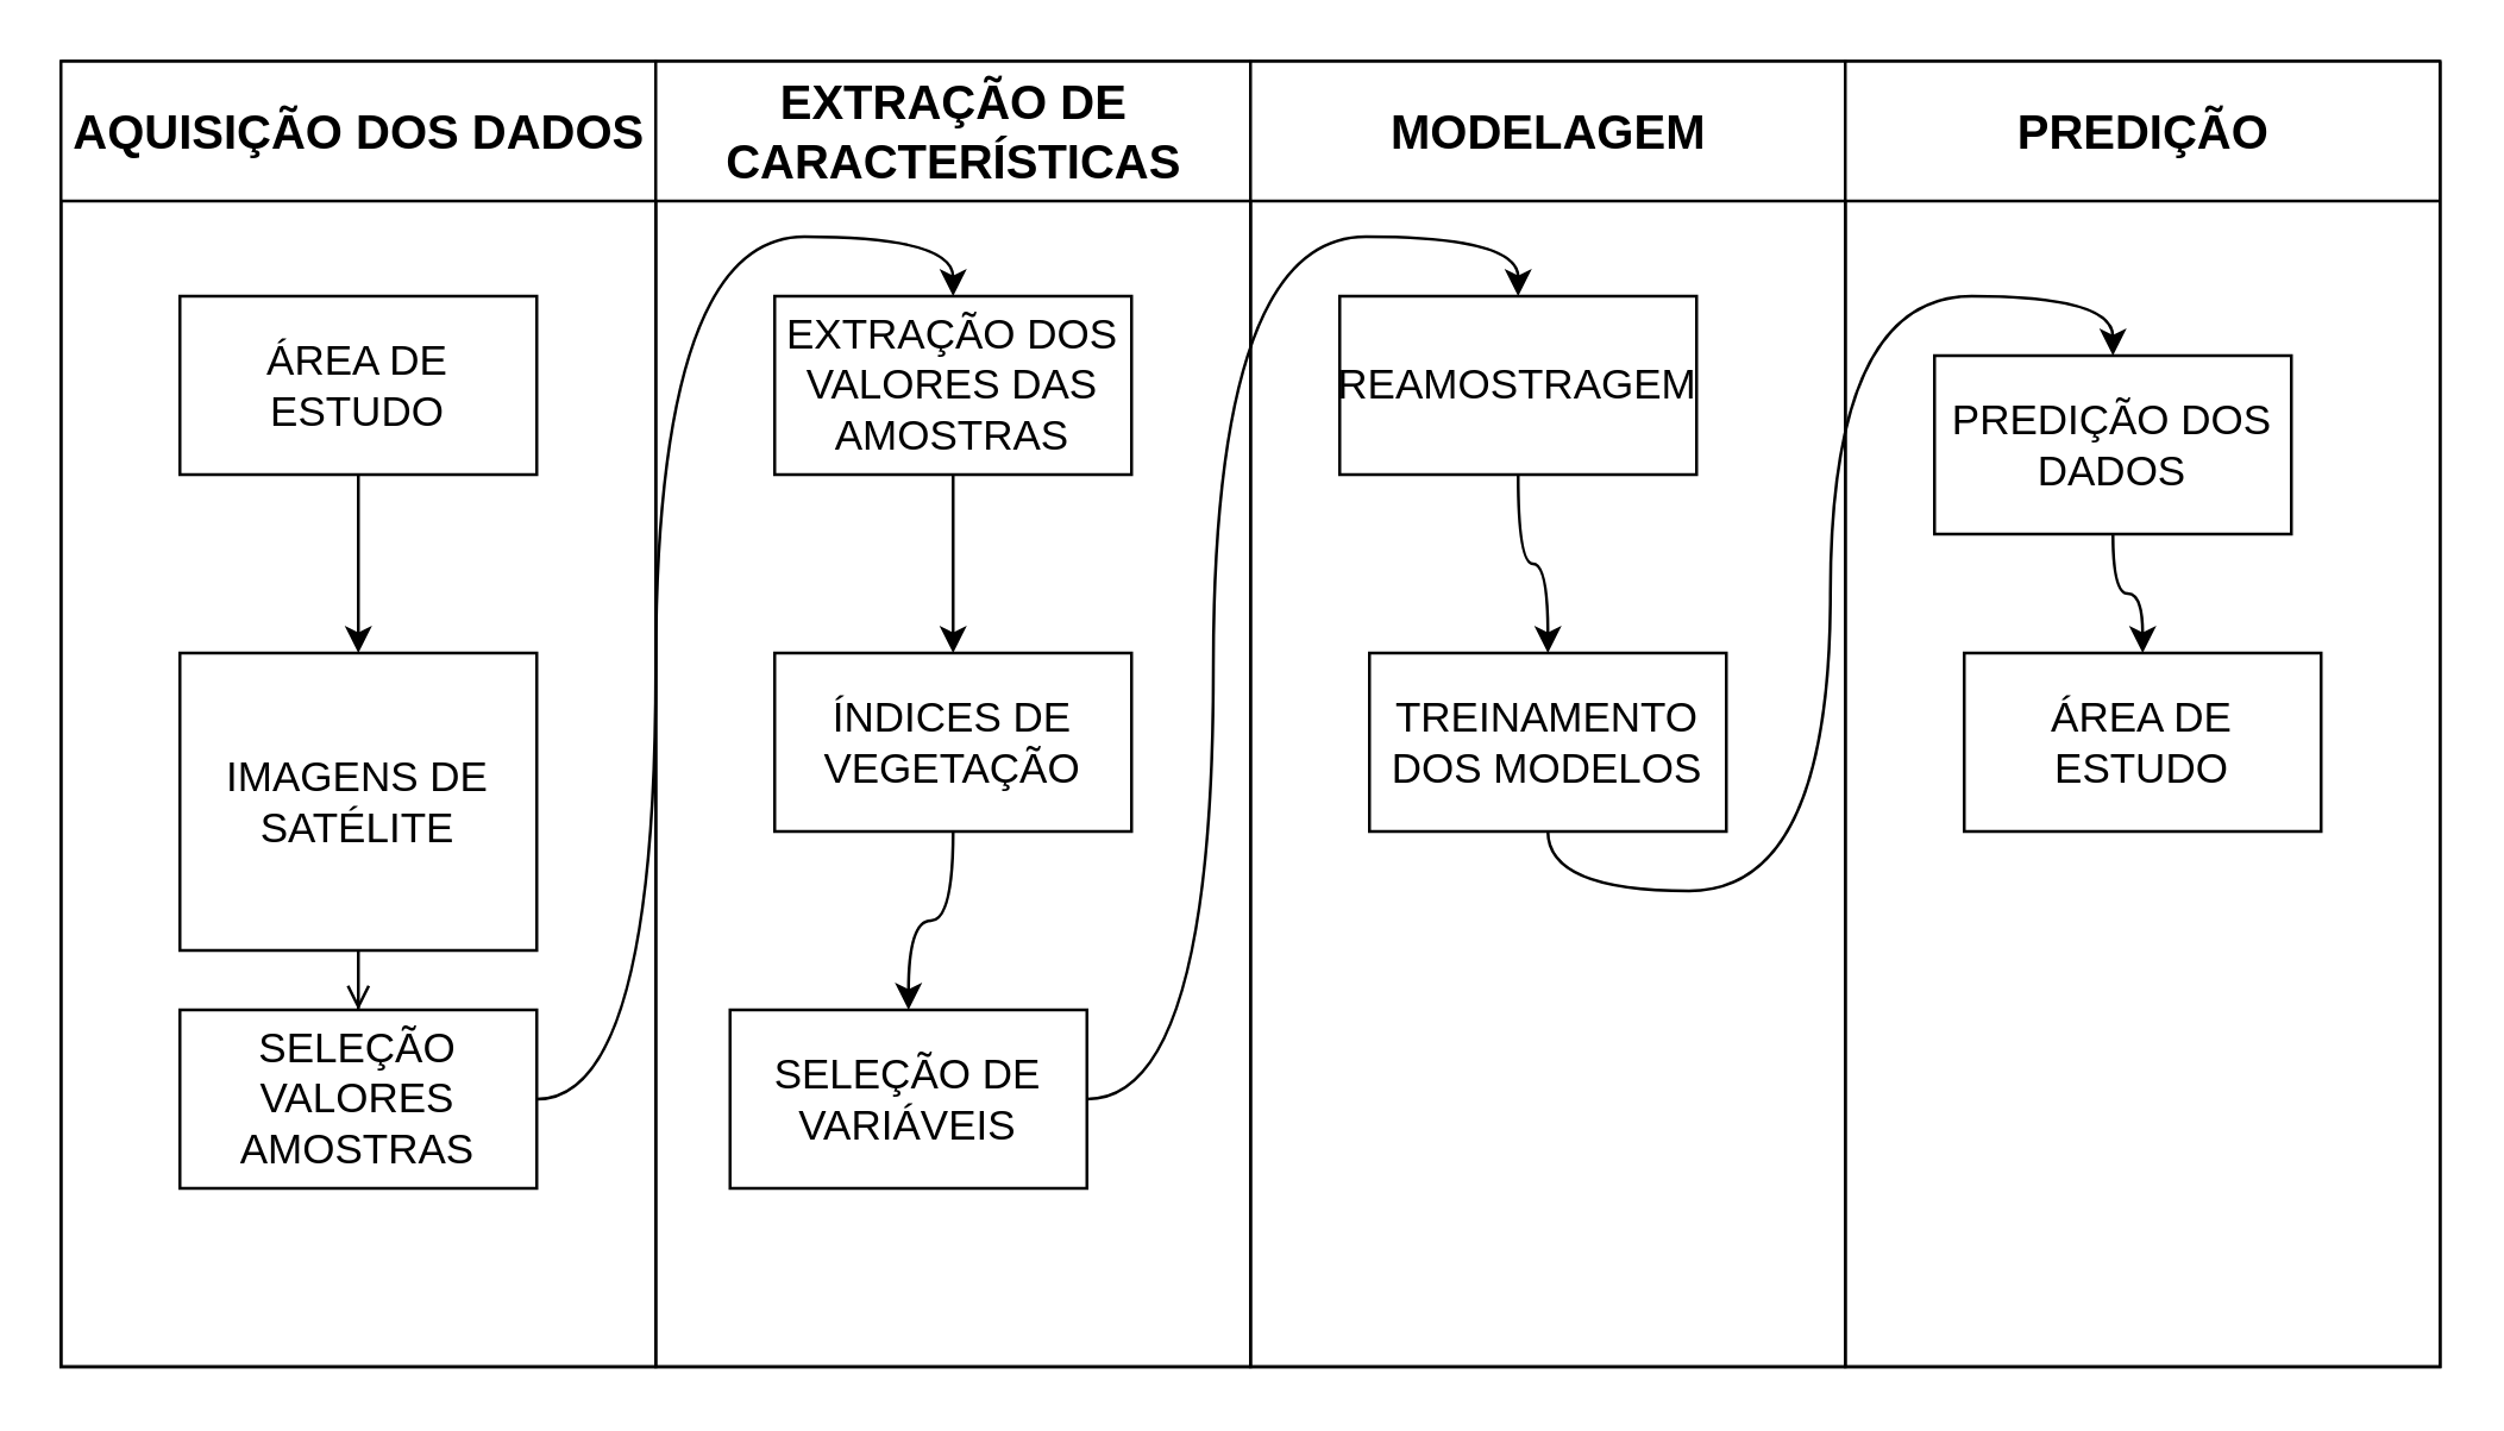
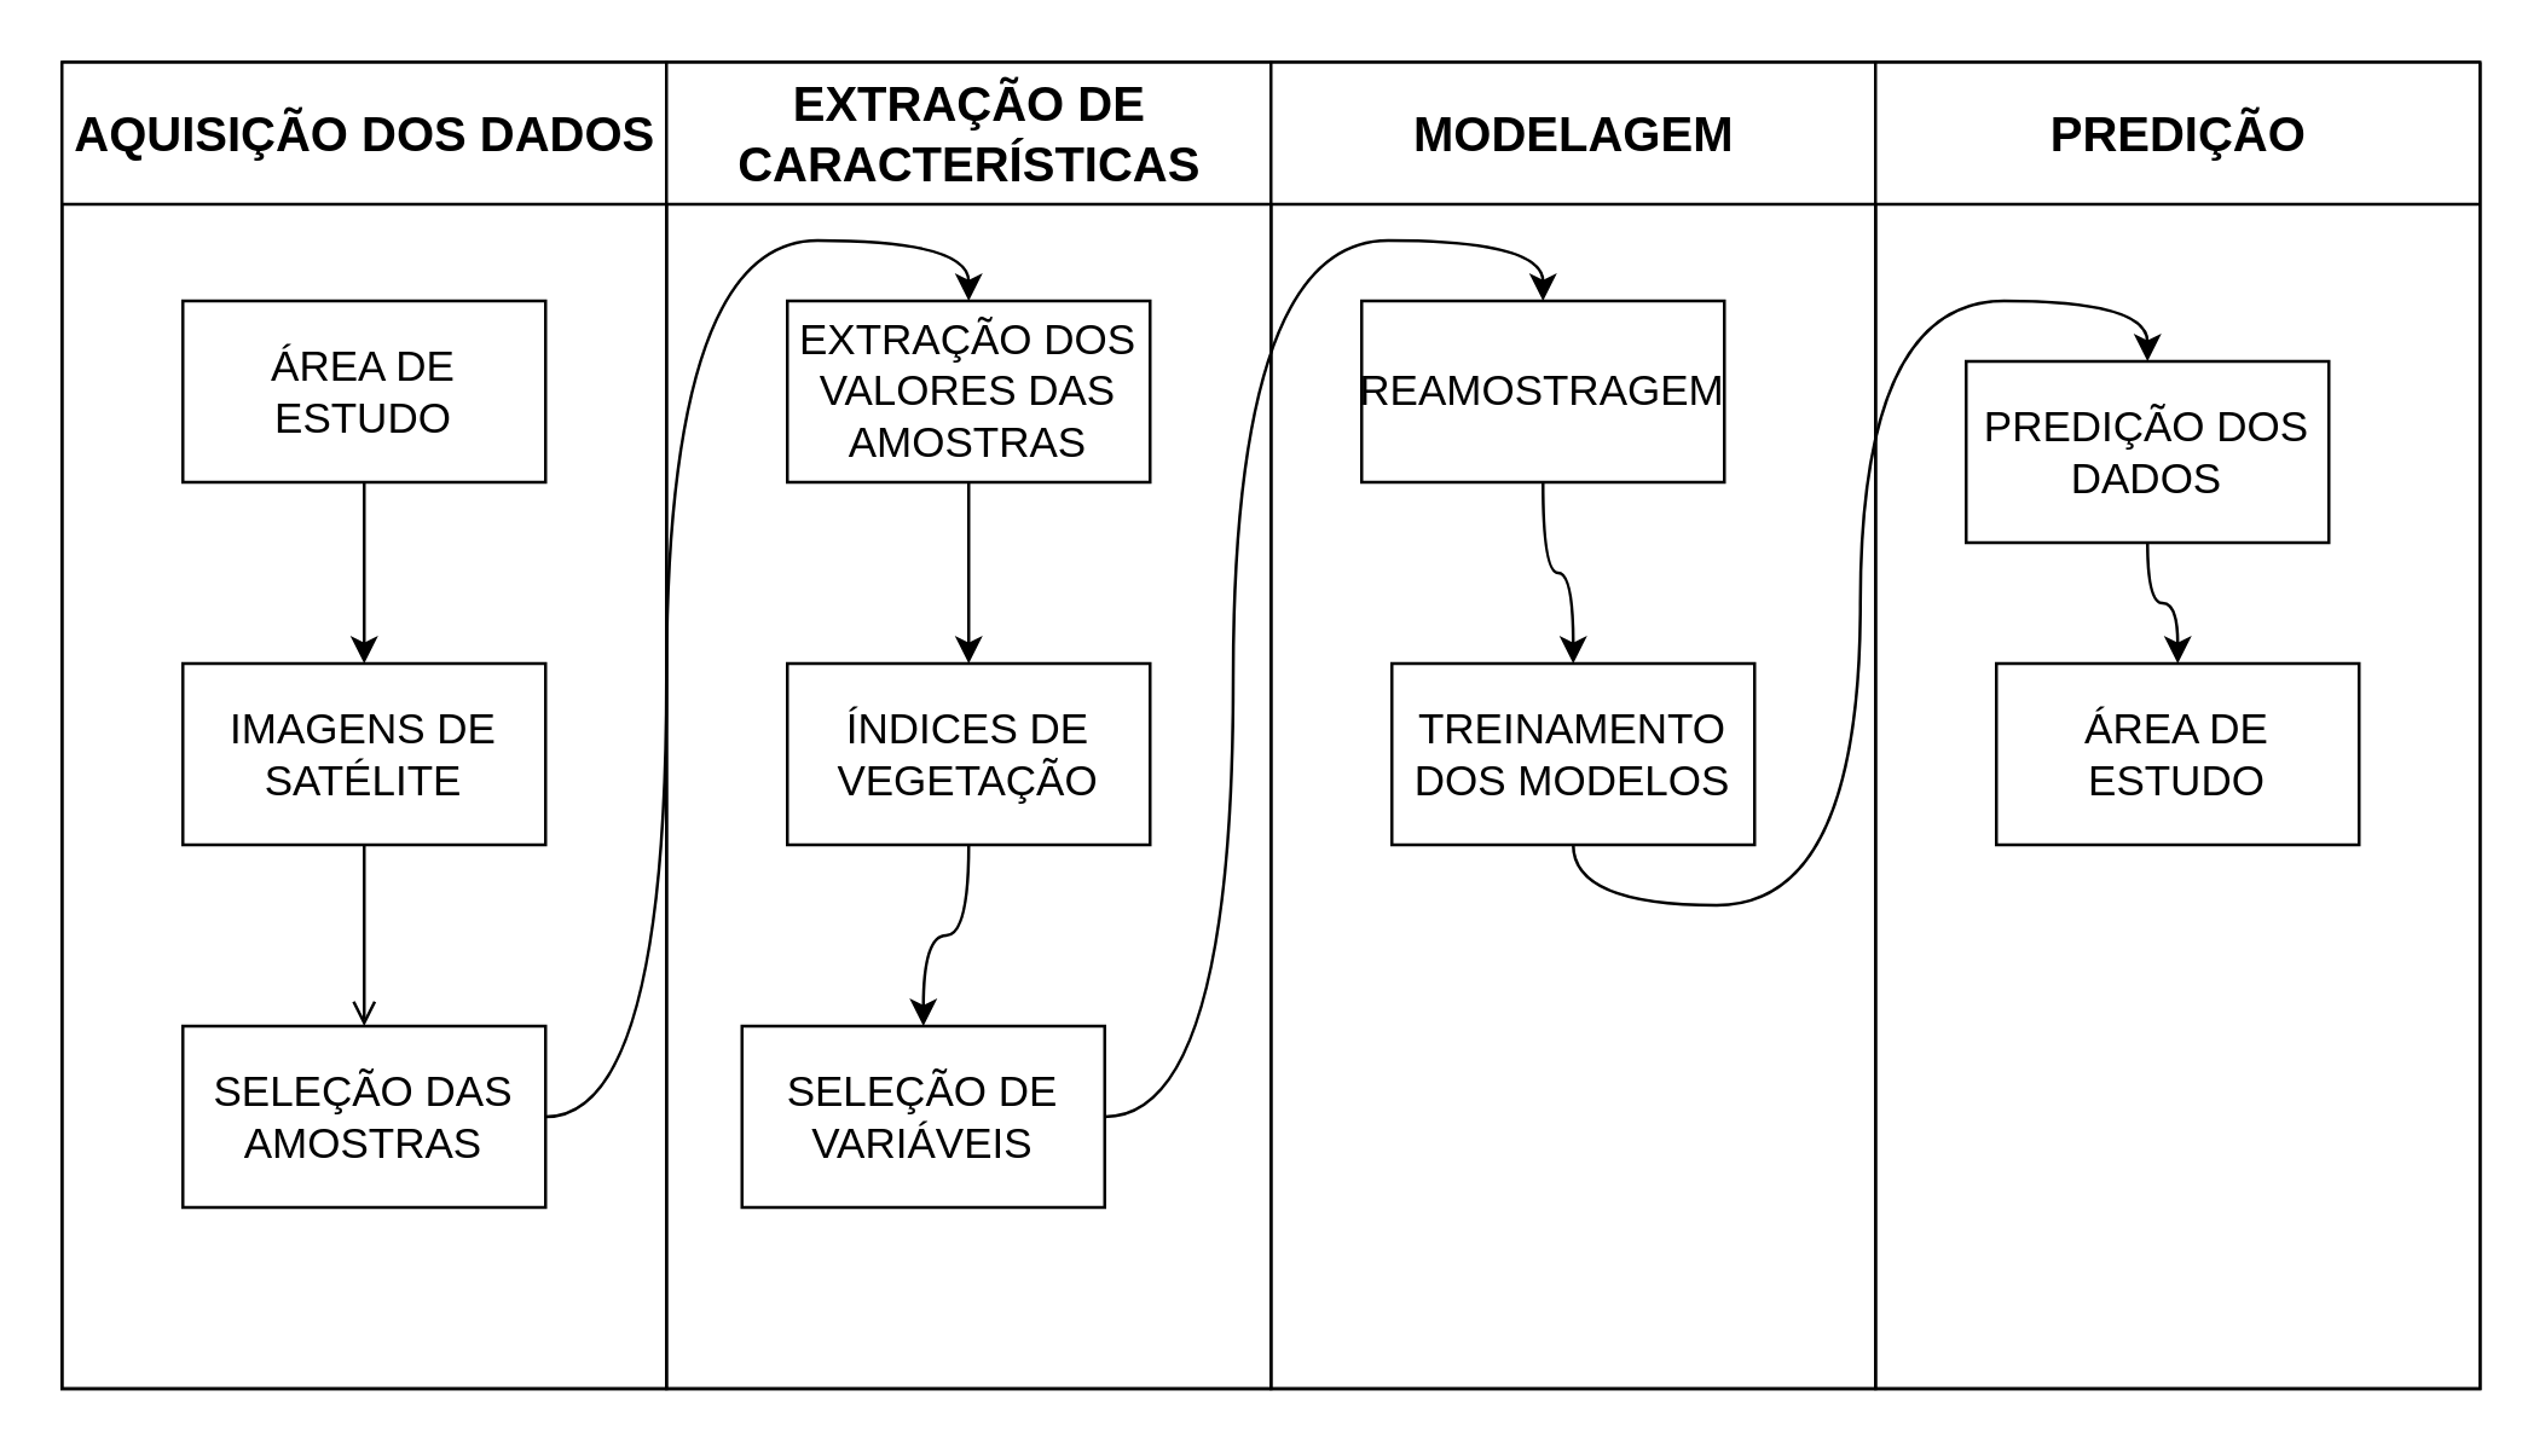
  <mxCell id="0" />
  <mxCell id="1" parent="0" />
  <mxCell id="2" value="" style="swimlane;html=1;childLayout=stackLayout;startSize=0;rounded=0;shadow=0;labelBackgroundColor=none;strokeWidth=1;fontFamily=Verdana;fontSize=8;align=center;" parent="1" vertex="1"><mxGeometry x="20" y="20" width="800" height="439" as="geometry"><mxRectangle x="70" y="40" width="50" height="20" as="alternateBounds" /></mxGeometry></mxCell>
  <mxCell id="3" style="edgeStyle=orthogonalEdgeStyle;rounded=1;html=1;labelBackgroundColor=none;startArrow=none;startFill=0;startSize=5;endArrow=classicThin;endFill=1;endSize=5;jettySize=auto;orthogonalLoop=1;strokeWidth=1;fontFamily=Verdana;fontSize=8" parent="2" edge="1"><mxGeometry relative="1" as="geometry"><mxPoint x="520" y="270" as="sourcePoint" /></mxGeometry></mxCell>
  <mxCell id="4" value="&lt;font style=&quot;font-size: 16px&quot;&gt;AQUISIÇÃO DOS DADOS&lt;/font&gt;" style="swimlane;html=1;startSize=47;" parent="2" vertex="1"><mxGeometry width="200" height="439" as="geometry" /></mxCell>
  <mxCell id="5" style="edgeStyle=orthogonalEdgeStyle;rounded=0;orthogonalLoop=1;jettySize=auto;html=1;" edge="1" parent="4" source="6" target="8"><mxGeometry relative="1" as="geometry" /></mxCell>
  <mxCell id="6" value="&lt;div style=&quot;font-size: 14px&quot;&gt;&lt;font style=&quot;font-size: 14px&quot;&gt;ÁREA DE &lt;br&gt;&lt;/font&gt;&lt;/div&gt;&lt;div style=&quot;font-size: 14px&quot;&gt;&lt;font style=&quot;font-size: 14px&quot;&gt;ESTUDO&lt;/font&gt;&lt;/div&gt;" style="rounded=0;whiteSpace=wrap;html=1;" vertex="1" parent="4"><mxGeometry x="40" y="79" width="120" height="60" as="geometry" /></mxCell>
  <mxCell id="7" style="edgeStyle=orthogonalEdgeStyle;rounded=0;orthogonalLoop=1;jettySize=auto;html=1;entryX=0.5;entryY=0;entryDx=0;entryDy=0;endArrow=open;" edge="1" parent="4" source="8" target="9"><mxGeometry relative="1" as="geometry" /></mxCell>
- <mxCell id="8" value="&lt;font style=&quot;font-size: 14px&quot;&gt;IMAGENS DE SATÉLITE&lt;/font&gt;" style="rounded=0;whiteSpace=wrap;html=1;" vertex="1" parent="4"><mxGeometry x="40" y="199" width="120" height="100" as="geometry" /></mxCell>
- <mxCell id="9" value="&lt;font style=&quot;font-size: 14px&quot;&gt;SELEÇÃO VALORES AMOSTRAS&lt;/font&gt;" style="rounded=0;whiteSpace=wrap;html=1;" vertex="1" parent="4"><mxGeometry x="40" y="319" width="120" height="60" as="geometry" /></mxCell>
+ <mxCell id="8" value="&lt;font style=&quot;font-size: 14px&quot;&gt;IMAGENS DE SATÉLITE&lt;/font&gt;" style="rounded=0;whiteSpace=wrap;html=1;" vertex="1" parent="4"><mxGeometry x="40" y="199" width="120" height="60" as="geometry" /></mxCell>
+ <mxCell id="9" value="&lt;font style=&quot;font-size: 14px&quot;&gt;SELEÇÃO DAS AMOSTRAS&lt;/font&gt;" style="rounded=0;whiteSpace=wrap;html=1;" vertex="1" parent="4"><mxGeometry x="40" y="319" width="120" height="60" as="geometry" /></mxCell>
  <mxCell id="10" value="&lt;div style=&quot;font-size: 16px&quot;&gt;&lt;font style=&quot;font-size: 16px&quot;&gt;EXTRAÇÃO DE &lt;br&gt;&lt;/font&gt;&lt;/div&gt;&lt;div style=&quot;font-size: 16px&quot;&gt;&lt;font style=&quot;font-size: 16px&quot;&gt;CARACTERÍSTICAS&lt;/font&gt;&lt;/div&gt;" style="swimlane;html=1;startSize=47;" parent="2" vertex="1"><mxGeometry x="200" width="200" height="439" as="geometry" /></mxCell>
  <mxCell id="11" style="edgeStyle=orthogonalEdgeStyle;curved=1;rounded=0;orthogonalLoop=1;jettySize=auto;html=1;entryX=0.5;entryY=0;entryDx=0;entryDy=0;" edge="1" parent="10" source="12" target="14"><mxGeometry relative="1" as="geometry" /></mxCell>
  <mxCell id="12" value="&lt;font style=&quot;font-size: 14px&quot;&gt;EXTRAÇÃO DOS VALORES DAS AMOSTRAS&lt;/font&gt;" style="rounded=0;whiteSpace=wrap;html=1;" vertex="1" parent="10"><mxGeometry x="40" y="79" width="120" height="60" as="geometry" /></mxCell>
  <mxCell id="13" style="edgeStyle=orthogonalEdgeStyle;curved=1;rounded=0;orthogonalLoop=1;jettySize=auto;html=1;entryX=0.5;entryY=0;entryDx=0;entryDy=0;" edge="1" parent="10" source="14" target="15"><mxGeometry relative="1" as="geometry" /></mxCell>
  <mxCell id="14" value="&lt;font style=&quot;font-size: 14px&quot;&gt;ÍNDICES DE VEGETAÇÃO&lt;/font&gt;" style="rounded=0;whiteSpace=wrap;html=1;" vertex="1" parent="10"><mxGeometry x="40" y="199" width="120" height="60" as="geometry" /></mxCell>
  <mxCell id="15" value="&lt;div style=&quot;font-size: 14px&quot;&gt;&lt;font style=&quot;font-size: 14px&quot;&gt;SELEÇÃO DE VARIÁVEIS&lt;br&gt;&lt;/font&gt;&lt;/div&gt;" style="rounded=0;whiteSpace=wrap;html=1;" vertex="1" parent="10"><mxGeometry x="25" y="319" width="120" height="60" as="geometry" /></mxCell>
  <mxCell id="16" value="&lt;font style=&quot;font-size: 16px&quot;&gt;MODELAGEM&lt;/font&gt;" style="swimlane;html=1;startSize=47;" parent="2" vertex="1"><mxGeometry x="400" width="200" height="439" as="geometry" /></mxCell>
  <mxCell id="17" style="edgeStyle=orthogonalEdgeStyle;rounded=1;html=1;labelBackgroundColor=none;startArrow=none;startFill=0;startSize=5;endArrow=classicThin;endFill=1;endSize=5;jettySize=auto;orthogonalLoop=1;strokeWidth=1;fontFamily=Verdana;fontSize=8" parent="16" edge="1"><mxGeometry relative="1" as="geometry"><mxPoint x="80" y="215" as="sourcePoint" /></mxGeometry></mxCell>
  <mxCell id="18" style="edgeStyle=orthogonalEdgeStyle;curved=1;rounded=0;orthogonalLoop=1;jettySize=auto;html=1;exitX=0.5;exitY=1;exitDx=0;exitDy=0;entryX=0.5;entryY=0;entryDx=0;entryDy=0;" edge="1" parent="16" source="19" target="20"><mxGeometry relative="1" as="geometry" /></mxCell>
  <mxCell id="19" value="&lt;font style=&quot;font-size: 14px&quot;&gt;REAMOSTRAGEM&lt;/font&gt;" style="rounded=0;whiteSpace=wrap;html=1;" vertex="1" parent="16"><mxGeometry x="30" y="79" width="120" height="60" as="geometry" /></mxCell>
  <mxCell id="20" value="&lt;font style=&quot;font-size: 14px&quot;&gt;TREINAMENTO DOS MODELOS&lt;/font&gt;" style="rounded=0;whiteSpace=wrap;html=1;" vertex="1" parent="16"><mxGeometry x="40" y="199" width="120" height="60" as="geometry" /></mxCell>
  <mxCell id="21" value="&lt;font style=&quot;font-size: 16px&quot;&gt;PREDIÇÃO&lt;/font&gt;" style="swimlane;html=1;startSize=47;" parent="2" vertex="1"><mxGeometry x="600" width="200" height="439" as="geometry" /></mxCell>
  <mxCell id="22" style="edgeStyle=orthogonalEdgeStyle;rounded=1;html=1;labelBackgroundColor=none;startArrow=none;startFill=0;startSize=5;endArrow=classicThin;endFill=1;endSize=5;jettySize=auto;orthogonalLoop=1;strokeColor=#000000;strokeWidth=1;fontFamily=Verdana;fontSize=8;fontColor=#000000;" parent="21" edge="1"><mxGeometry relative="1" as="geometry"><mxPoint x="80" y="300" as="sourcePoint" /></mxGeometry></mxCell>
  <mxCell id="23" style="edgeStyle=orthogonalEdgeStyle;curved=1;rounded=0;orthogonalLoop=1;jettySize=auto;html=1;exitX=0.5;exitY=1;exitDx=0;exitDy=0;" edge="1" parent="21" source="24" target="25"><mxGeometry relative="1" as="geometry" /></mxCell>
  <mxCell id="24" value="&lt;font style=&quot;font-size: 14px&quot;&gt;PREDIÇÃO DOS DADOS&lt;/font&gt;" style="rounded=0;whiteSpace=wrap;html=1;" vertex="1" parent="21"><mxGeometry x="30" y="99" width="120" height="60" as="geometry" /></mxCell>
  <mxCell id="25" value="&lt;div style=&quot;font-size: 14px&quot;&gt;&lt;font style=&quot;font-size: 14px&quot;&gt;ÁREA DE &lt;br&gt;&lt;/font&gt;&lt;/div&gt;&lt;div style=&quot;font-size: 14px&quot;&gt;&lt;font style=&quot;font-size: 14px&quot;&gt;ESTUDO&lt;/font&gt;&lt;/div&gt;" style="rounded=0;whiteSpace=wrap;html=1;" vertex="1" parent="21"><mxGeometry x="40" y="199" width="120" height="60" as="geometry" /></mxCell>
  <mxCell id="26" style="edgeStyle=orthogonalEdgeStyle;rounded=0;orthogonalLoop=1;jettySize=auto;html=1;entryX=0.5;entryY=0;entryDx=0;entryDy=0;curved=1;" edge="1" parent="2" source="9" target="12"><mxGeometry relative="1" as="geometry" /></mxCell>
  <mxCell id="27" style="edgeStyle=orthogonalEdgeStyle;curved=1;rounded=0;orthogonalLoop=1;jettySize=auto;html=1;entryX=0.5;entryY=0;entryDx=0;entryDy=0;" edge="1" parent="2" source="15" target="19"><mxGeometry relative="1" as="geometry" /></mxCell>
  <mxCell id="28" style="edgeStyle=orthogonalEdgeStyle;curved=1;rounded=0;orthogonalLoop=1;jettySize=auto;html=1;exitX=0.5;exitY=1;exitDx=0;exitDy=0;entryX=0.5;entryY=0;entryDx=0;entryDy=0;" edge="1" parent="2" source="20" target="24"><mxGeometry relative="1" as="geometry" /></mxCell>
